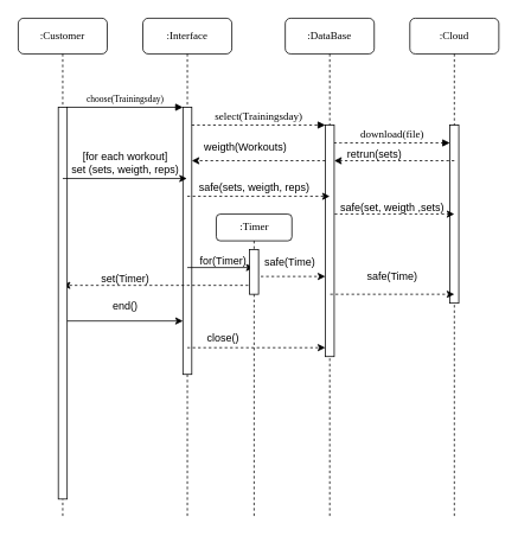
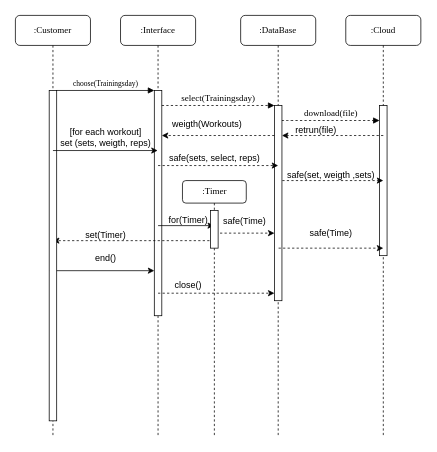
  <mxCell id="0" />
  <mxCell id="1" parent="0" />
  <mxCell id="2" value=":Interface" style="shape=umlLifeline;perimeter=lifelinePerimeter;whiteSpace=wrap;html=1;container=1;collapsible=0;recursiveResize=0;outlineConnect=0;rounded=1;shadow=0;comic=0;labelBackgroundColor=none;strokeWidth=1;fontFamily=Verdana;fontSize=12;align=center;" parent="1" vertex="1"><mxGeometry x="160" y="20" width="100" height="560" as="geometry" /></mxCell>
  <mxCell id="3" value="" style="html=1;points=[];perimeter=orthogonalPerimeter;rounded=0;shadow=0;comic=0;labelBackgroundColor=none;strokeWidth=1;fontFamily=Verdana;fontSize=12;align=center;" parent="2" vertex="1"><mxGeometry x="45" y="100" width="10" height="300" as="geometry" /></mxCell>
  <mxCell id="4" value="" style="endArrow=classic;html=1;rounded=0;dashed=1;" parent="2" edge="1"><mxGeometry width="50" height="50" relative="1" as="geometry"><mxPoint x="124.48" y="300" as="sourcePoint" /><mxPoint x="-89.996" y="300" as="targetPoint" /></mxGeometry></mxCell>
  <mxCell id="5" value="" style="endArrow=classic;html=1;rounded=0;" parent="2" edge="1"><mxGeometry width="50" height="50" relative="1" as="geometry"><mxPoint x="-94.476" y="340.0" as="sourcePoint" /><mxPoint x="45" y="340.0" as="targetPoint" /></mxGeometry></mxCell>
  <mxCell id="6" value=":DataBase" style="shape=umlLifeline;perimeter=lifelinePerimeter;whiteSpace=wrap;html=1;container=1;collapsible=0;recursiveResize=0;outlineConnect=0;rounded=1;shadow=0;comic=0;labelBackgroundColor=none;strokeWidth=1;fontFamily=Verdana;fontSize=12;align=center;" parent="1" vertex="1"><mxGeometry x="320" y="20" width="100" height="560" as="geometry" /></mxCell>
  <mxCell id="7" value="" style="html=1;points=[];perimeter=orthogonalPerimeter;rounded=0;shadow=0;comic=0;labelBackgroundColor=none;strokeWidth=1;fontFamily=Verdana;fontSize=12;align=center;" parent="6" vertex="1"><mxGeometry x="45" y="120" width="10" height="260" as="geometry" /></mxCell>
  <mxCell id="8" value="" style="endArrow=classic;html=1;rounded=0;dashed=1;" parent="6" edge="1"><mxGeometry width="50" height="50" relative="1" as="geometry"><mxPoint x="-110" y="200" as="sourcePoint" /><mxPoint x="50" y="200" as="targetPoint" /></mxGeometry></mxCell>
- <mxCell id="9" value="safe(sets, weigth, reps)" style="text;html=1;align=center;verticalAlign=middle;resizable=0;points=[];autosize=1;strokeColor=none;fillColor=none;" parent="6" vertex="1"><mxGeometry x="-110" y="175" width="150" height="30" as="geometry" /></mxCell>
+ <mxCell id="9" value="safe(sets, select, reps)" style="text;html=1;align=center;verticalAlign=middle;resizable=0;points=[];autosize=1;strokeColor=none;fillColor=none;" parent="6" vertex="1"><mxGeometry x="-110" y="175" width="150" height="30" as="geometry" /></mxCell>
  <mxCell id="10" value="" style="endArrow=classic;html=1;rounded=0;" parent="6" target="30" edge="1"><mxGeometry width="50" height="50" relative="1" as="geometry"><mxPoint x="-109.976" y="280" as="sourcePoint" /><mxPoint x="40" y="280" as="targetPoint" /></mxGeometry></mxCell>
  <mxCell id="11" value="" style="endArrow=classic;html=1;rounded=0;dashed=1;" parent="6" edge="1"><mxGeometry width="50" height="50" relative="1" as="geometry"><mxPoint x="-39.476" y="290" as="sourcePoint" /><mxPoint x="45" y="290" as="targetPoint" /></mxGeometry></mxCell>
  <mxCell id="12" value="safe(Time)" style="text;html=1;align=center;verticalAlign=middle;resizable=0;points=[];autosize=1;strokeColor=none;fillColor=none;" parent="6" vertex="1"><mxGeometry x="-35" y="260" width="80" height="30" as="geometry" /></mxCell>
  <mxCell id="13" value="" style="endArrow=classic;html=1;rounded=0;dashed=1;" parent="6" edge="1"><mxGeometry width="50" height="50" relative="1" as="geometry"><mxPoint x="-109.996" y="370.0" as="sourcePoint" /><mxPoint x="44.98" y="370.0" as="targetPoint" /></mxGeometry></mxCell>
  <mxCell id="14" value=":Cloud" style="shape=umlLifeline;perimeter=lifelinePerimeter;whiteSpace=wrap;html=1;container=1;collapsible=0;recursiveResize=0;outlineConnect=0;rounded=1;shadow=0;comic=0;labelBackgroundColor=none;strokeWidth=1;fontFamily=Verdana;fontSize=12;align=center;" parent="1" vertex="1"><mxGeometry x="460" y="20" width="100" height="560" as="geometry" /></mxCell>
  <mxCell id="15" value="" style="html=1;points=[];perimeter=orthogonalPerimeter;rounded=0;shadow=0;comic=0;labelBackgroundColor=none;strokeWidth=1;fontFamily=Verdana;fontSize=12;align=center;" parent="14" vertex="1"><mxGeometry x="45" y="120" width="10" height="200" as="geometry" /></mxCell>
  <mxCell id="16" value="" style="endArrow=classic;html=1;rounded=0;dashed=1;" parent="14" edge="1"><mxGeometry width="50" height="50" relative="1" as="geometry"><mxPoint x="50" y="160" as="sourcePoint" /><mxPoint x="-85" y="160.0" as="targetPoint" /></mxGeometry></mxCell>
  <mxCell id="17" value="safe(set, weigth ,sets)" style="text;html=1;align=center;verticalAlign=middle;resizable=0;points=[];autosize=1;strokeColor=none;fillColor=none;" parent="14" vertex="1"><mxGeometry x="-90" y="198" width="140" height="30" as="geometry" /></mxCell>
  <mxCell id="18" value="" style="endArrow=classic;html=1;rounded=0;dashed=1;" parent="14" edge="1"><mxGeometry width="50" height="50" relative="1" as="geometry"><mxPoint x="-89.476" y="310" as="sourcePoint" /><mxPoint x="50" y="310" as="targetPoint" /></mxGeometry></mxCell>
  <mxCell id="19" value=":Customer" style="shape=umlLifeline;perimeter=lifelinePerimeter;whiteSpace=wrap;html=1;container=1;collapsible=0;recursiveResize=0;outlineConnect=0;rounded=1;shadow=0;comic=0;labelBackgroundColor=none;strokeWidth=1;fontFamily=Verdana;fontSize=12;align=center;" parent="1" vertex="1"><mxGeometry x="20" y="20" width="100" height="560" as="geometry" /></mxCell>
  <mxCell id="20" value="" style="html=1;points=[];perimeter=orthogonalPerimeter;rounded=0;shadow=0;comic=0;labelBackgroundColor=none;strokeWidth=1;fontFamily=Verdana;fontSize=12;align=center;" parent="19" vertex="1"><mxGeometry x="45" y="100" width="10" height="440" as="geometry" /></mxCell>
  <mxCell id="21" value="download(file)" style="html=1;verticalAlign=bottom;endArrow=block;labelBackgroundColor=none;fontFamily=Verdana;fontSize=12;edgeStyle=elbowEdgeStyle;elbow=vertical;dashed=1;" parent="1" source="7" target="15" edge="1"><mxGeometry relative="1" as="geometry"><mxPoint x="430" y="160" as="sourcePoint" /><Array as="points"><mxPoint x="380" y="160" /></Array></mxGeometry></mxCell>
  <mxCell id="22" value="&lt;font style=&quot;font-size: 10px;&quot;&gt;choose(Trainingsday)&lt;/font&gt;" style="html=1;verticalAlign=bottom;endArrow=block;entryX=0;entryY=0;labelBackgroundColor=none;fontFamily=Verdana;fontSize=12;edgeStyle=elbowEdgeStyle;elbow=vertical;" parent="1" source="20" target="3" edge="1"><mxGeometry relative="1" as="geometry"><mxPoint x="140" y="130" as="sourcePoint" /></mxGeometry></mxCell>
  <mxCell id="23" value="select(Trainingsday)" style="html=1;verticalAlign=bottom;endArrow=block;entryX=0;entryY=0;labelBackgroundColor=none;fontFamily=Verdana;fontSize=12;edgeStyle=elbowEdgeStyle;elbow=vertical;dashed=1;" parent="1" source="3" target="7" edge="1"><mxGeometry relative="1" as="geometry"><mxPoint x="290" y="140" as="sourcePoint" /></mxGeometry></mxCell>
  <mxCell id="24" value="" style="endArrow=classic;html=1;rounded=0;dashed=1;" parent="1" edge="1"><mxGeometry width="50" height="50" relative="1" as="geometry"><mxPoint x="365" y="180" as="sourcePoint" /><mxPoint x="215" y="180" as="targetPoint" /></mxGeometry></mxCell>
  <mxCell id="25" value="weigth(Workouts)" style="text;html=1;align=center;verticalAlign=middle;resizable=0;points=[];autosize=1;strokeColor=none;fillColor=none;" parent="1" vertex="1"><mxGeometry x="220" y="150" width="110" height="30" as="geometry" /></mxCell>
- <mxCell id="26" value="retrun(sets)" style="text;html=1;align=center;verticalAlign=middle;resizable=0;points=[];autosize=1;strokeColor=none;fillColor=none;" parent="1" vertex="1"><mxGeometry x="380" y="158" width="80" height="30" as="geometry" /></mxCell>
+ <mxCell id="26" value="retrun(file)" style="text;html=1;align=center;verticalAlign=middle;resizable=0;points=[];autosize=1;strokeColor=none;fillColor=none;" parent="1" vertex="1"><mxGeometry x="380" y="158" width="80" height="30" as="geometry" /></mxCell>
  <mxCell id="27" value="" style="endArrow=classic;html=1;rounded=0;" parent="1" target="2" edge="1"><mxGeometry width="50" height="50" relative="1" as="geometry"><mxPoint x="70" y="200" as="sourcePoint" /><mxPoint x="279.98" y="200" as="targetPoint" /></mxGeometry></mxCell>
  <mxCell id="28" value="[for each workout]&lt;br&gt;set (sets, weigth, reps)" style="text;html=1;align=center;verticalAlign=middle;resizable=0;points=[];autosize=1;strokeColor=none;fillColor=none;" parent="1" vertex="1"><mxGeometry x="70" y="163" width="140" height="40" as="geometry" /></mxCell>
  <mxCell id="29" value="" style="endArrow=classic;html=1;rounded=0;dashed=1;" parent="1" edge="1"><mxGeometry width="50" height="50" relative="1" as="geometry"><mxPoint x="375.5" y="240" as="sourcePoint" /><mxPoint x="510" y="240" as="targetPoint" /></mxGeometry></mxCell>
  <mxCell id="30" value=":Timer" style="shape=umlLifeline;perimeter=lifelinePerimeter;whiteSpace=wrap;html=1;container=1;collapsible=0;recursiveResize=0;outlineConnect=0;rounded=1;shadow=0;comic=0;labelBackgroundColor=none;strokeWidth=1;fontFamily=Verdana;fontSize=12;align=center;size=30;" parent="1" vertex="1"><mxGeometry x="242.5" y="240" width="85" height="340" as="geometry" /></mxCell>
  <mxCell id="31" value="" style="html=1;points=[];perimeter=orthogonalPerimeter;rounded=0;shadow=0;comic=0;labelBackgroundColor=none;strokeWidth=1;fontFamily=Verdana;fontSize=12;align=center;" parent="30" vertex="1"><mxGeometry x="37.5" y="40" width="10" height="50" as="geometry" /></mxCell>
  <mxCell id="32" value="close()" style="text;html=1;align=center;verticalAlign=middle;resizable=0;points=[];autosize=1;strokeColor=none;fillColor=none;" parent="30" vertex="1"><mxGeometry x="-22.5" y="125" width="60" height="30" as="geometry" /></mxCell>
  <mxCell id="33" value="for(Timer)" style="text;html=1;align=center;verticalAlign=middle;resizable=0;points=[];autosize=1;strokeColor=none;fillColor=none;" parent="1" vertex="1"><mxGeometry x="205" y="278" width="90" height="30" as="geometry" /></mxCell>
  <mxCell id="34" value="set(Timer)" style="text;html=1;align=center;verticalAlign=middle;resizable=0;points=[];autosize=1;strokeColor=none;fillColor=none;" parent="1" vertex="1"><mxGeometry x="95" y="298" width="90" height="30" as="geometry" /></mxCell>
  <mxCell id="35" value="safe(Time)" style="text;html=1;align=center;verticalAlign=middle;resizable=0;points=[];autosize=1;strokeColor=none;fillColor=none;" parent="1" vertex="1"><mxGeometry x="400" y="295" width="80" height="30" as="geometry" /></mxCell>
  <mxCell id="36" value="end()" style="text;html=1;align=center;verticalAlign=middle;resizable=0;points=[];autosize=1;strokeColor=none;fillColor=none;" parent="1" vertex="1"><mxGeometry x="115" y="328" width="50" height="30" as="geometry" /></mxCell>
